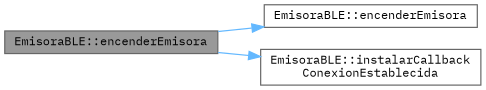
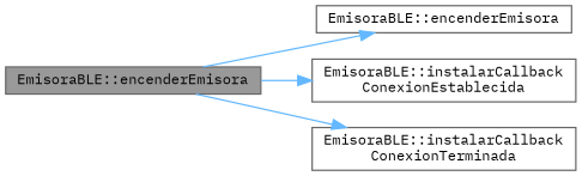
  digraph {
    rankdir=LR
    fontname="IBM Plex Mono"
    node [color=grey40 fillcolor=white fontname="IBM Plex Mono" fontsize=10 shape=box style=filled]
    edge [color=steelblue1 fontname="IBM Plex Mono" fontsize=10 labelfontname=Helvetica labelfontsize=10 style=solid]
    n1 [color=gray40 fillcolor=grey60 fontcolor=black height=0.2 label="EmisoraBLE::encenderEmisora" width=0.4]
    n2 [height=0.2 label="EmisoraBLE::encenderEmisora" width=0.4]
    n3 [height=0.2 label="EmisoraBLE::instalarCallback\lConexionEstablecida" width=0.4]
+   n4 [height=0.2 label="EmisoraBLE::instalarCallback\lConexionTerminada" width=0.4]
    n1 -> n2
    n1 -> n3
+   n1 -> n4
  }
